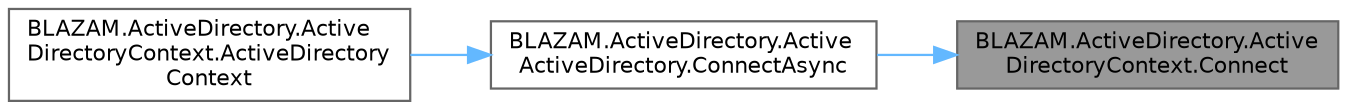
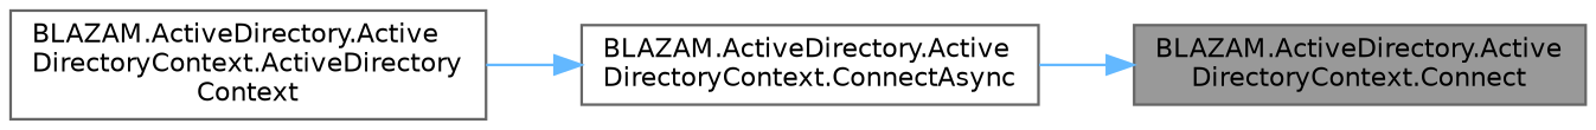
  digraph {
    rankdir=RL
    node [color=grey40 fillcolor=white fontname=Helvetica fontsize=10 shape=box style=filled]
    edge [color=steelblue1 dir=back fontname=Helvetica fontsize=10 labelfontname=Helvetica labelfontsize=10 style=solid]
    n1 [color=gray40 fillcolor=grey60 fontcolor=black height=0.2 label="BLAZAM.ActiveDirectory.Active\lDirectoryContext.Connect" width=0.4]
-   n2 [height=0.2 label="BLAZAM.ActiveDirectory.Active\lActiveDirectory.ConnectAsync" width=0.4]
+   n2 [height=0.2 label="BLAZAM.ActiveDirectory.Active\lDirectoryContext.ConnectAsync" width=0.4]
    n3 [height=0.2 label="BLAZAM.ActiveDirectory.Active\lDirectoryContext.ActiveDirectory\lContext" width=0.4]
    n1 -> n2
    n2 -> n3
  }
